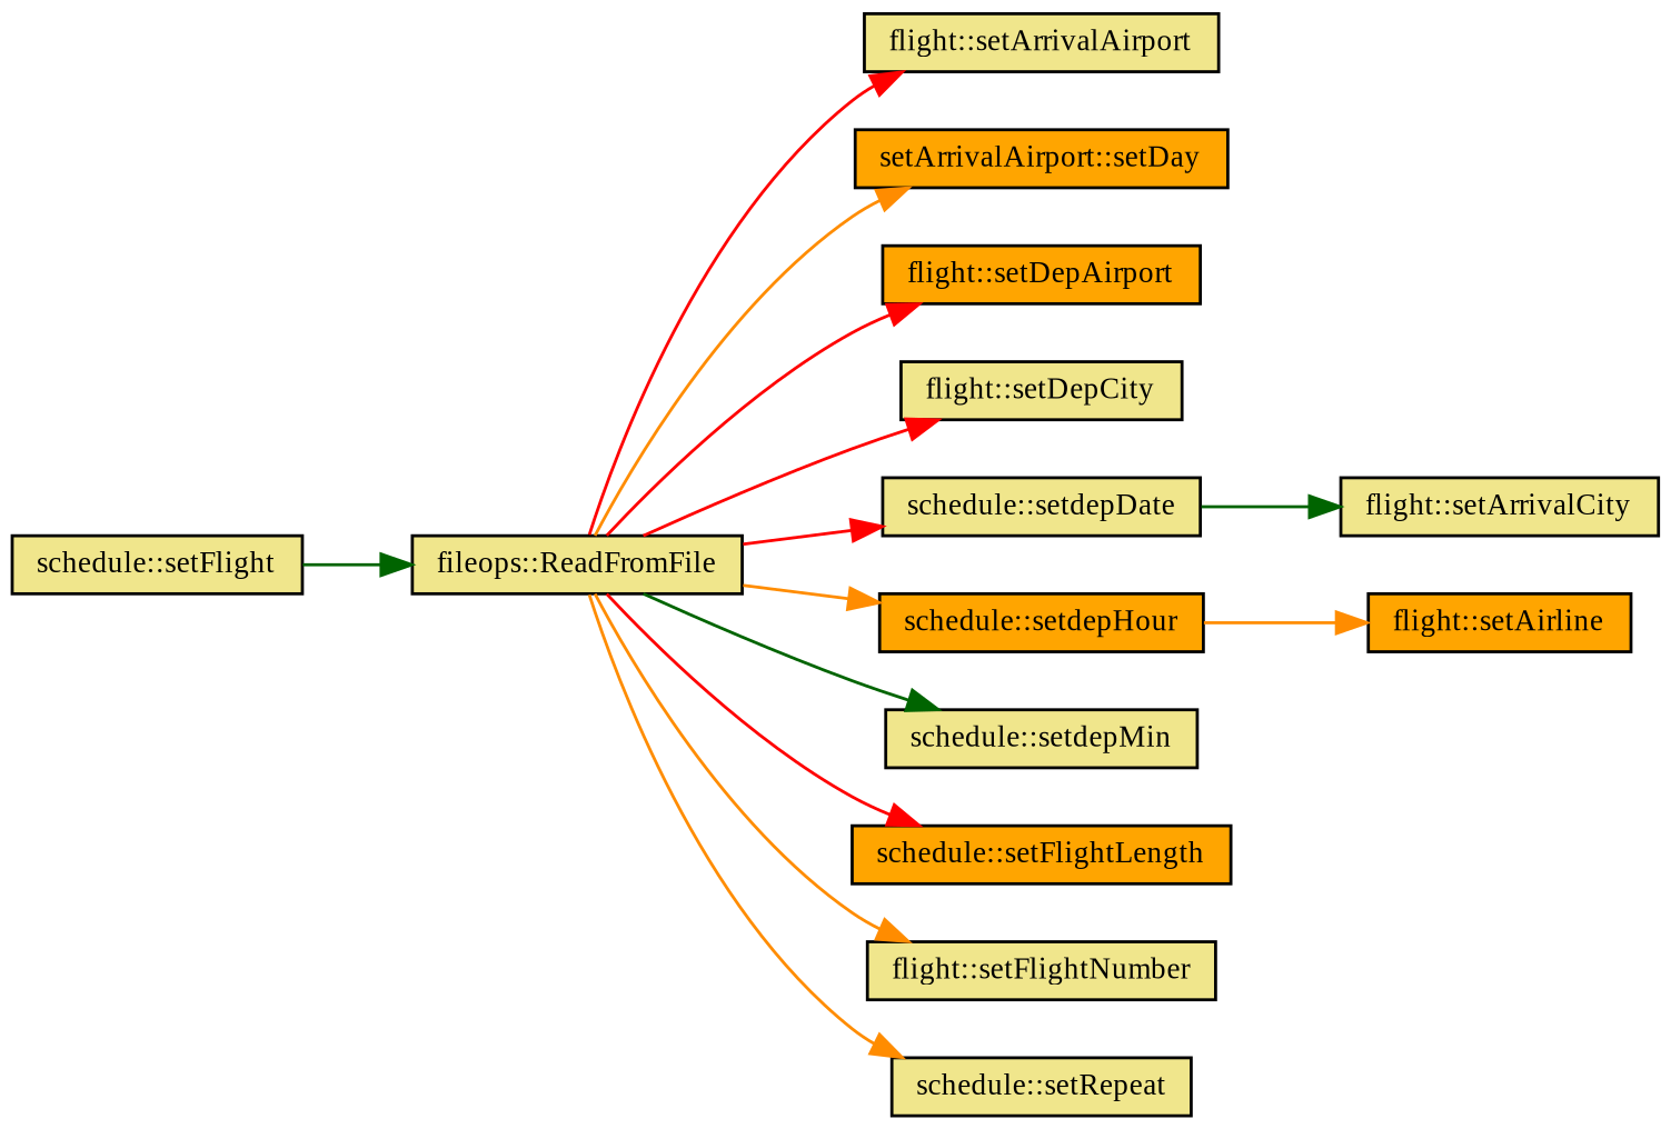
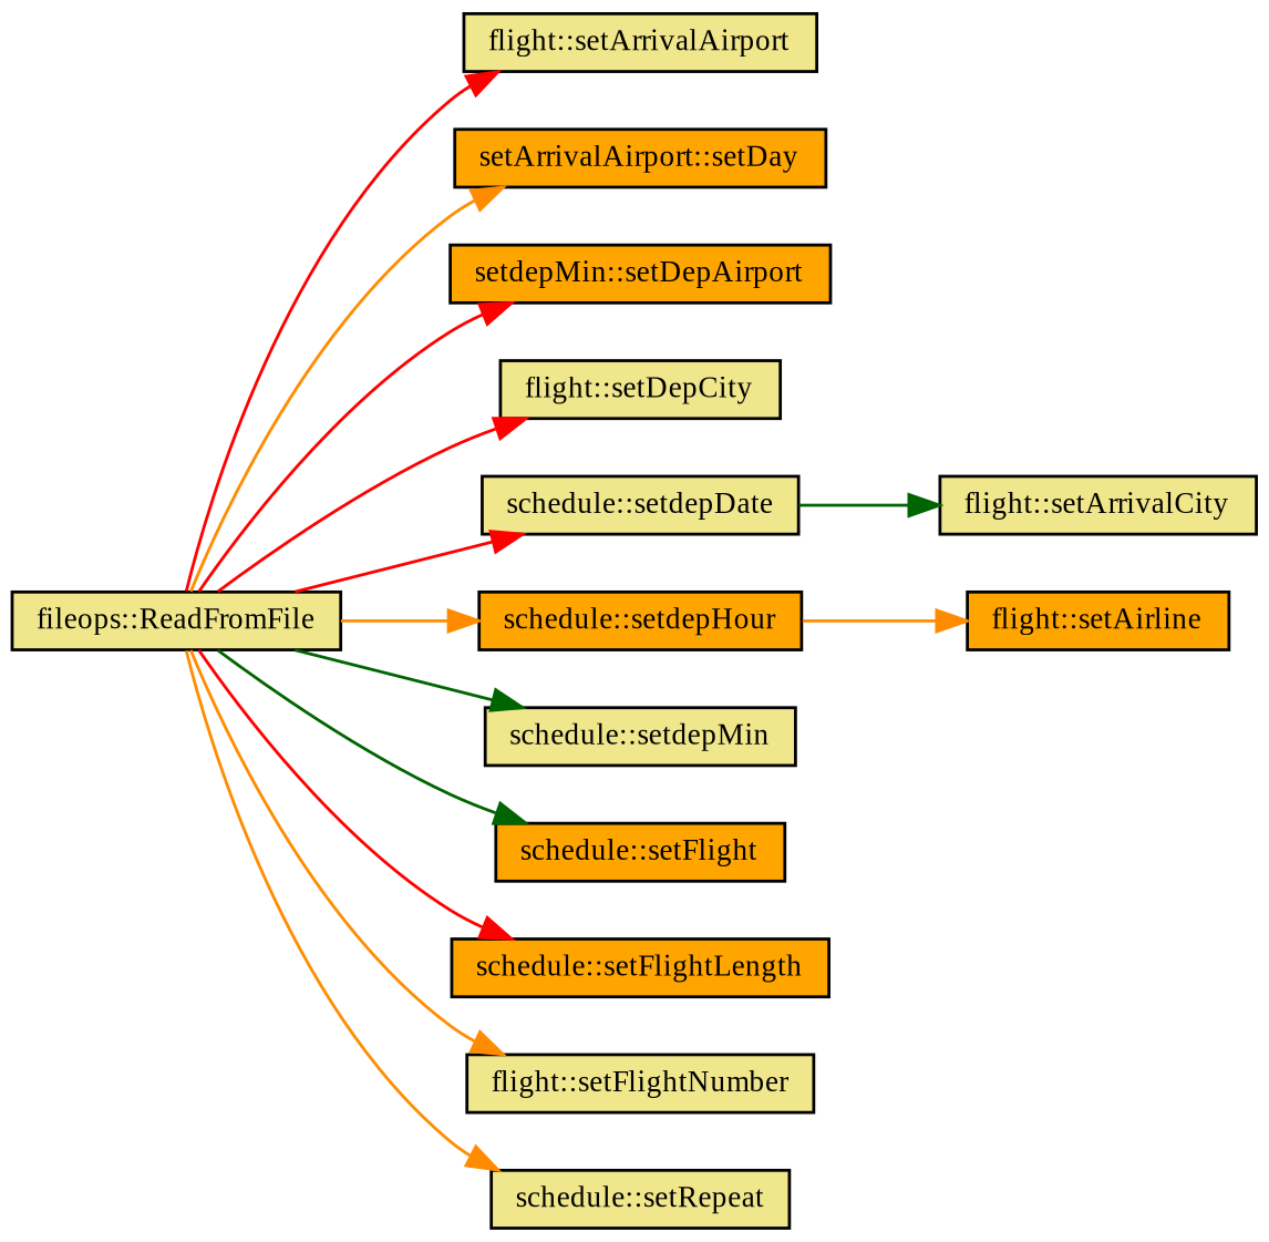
  digraph {
    fontname="Liberation Serif"
    rankdir=LR
    node [color=black fillcolor=khaki fontname="Liberation Serif" fontsize=10 shape=record style=filled]
    edge [color=red fontname="Liberation Serif" fontsize=10 labelfontname=FreeSans labelfontsize=10 style=solid]
    n1 [fontcolor=black height=0.2 label="fileops::ReadFromFile" width=0.4]
    n2 [height=0.2 label="flight::setArrivalAirport" width=0.4]
    n3 [fillcolor=orange height=0.2 label="setArrivalAirport::setDay" width=0.4]
-   n4 [fillcolor=orange height=0.2 label="flight::setDepAirport" width=0.4]
+   n4 [fillcolor=orange height=0.2 label="setdepMin::setDepAirport" width=0.4]
    n5 [height=0.2 label="flight::setDepCity" width=0.4]
    n6 [height=0.2 label="schedule::setdepDate" width=0.4]
    n7 [fillcolor=orange height=0.2 label="schedule::setdepHour" width=0.4]
    n8 [height=0.2 label="schedule::setdepMin" width=0.4]
-   n9 [height=0.2 label="schedule::setFlight" width=0.4]
+   n9 [fillcolor=orange height=0.2 label="schedule::setFlight" width=0.4]
    n10 [fillcolor=orange height=0.2 label="schedule::setFlightLength" width=0.4]
    n11 [height=0.2 label="flight::setFlightNumber" width=0.4]
    n12 [height=0.2 label="schedule::setRepeat" width=0.4]
    n13 [fillcolor=orange height=0.2 label="flight::setAirline" width=0.4]
    n14 [height=0.2 label="flight::setArrivalCity" width=0.4]
    n1 -> n2
    n1 -> n3 [color=darkorange]
    n1 -> n4
    n1 -> n5
    n1 -> n6
    n1 -> n7 [color=darkorange]
    n1 -> n8 [color=darkgreen]
-   n9 -> n1 [color=darkgreen]
+   n1 -> n9 [color=darkgreen]
    n1 -> n10
    n1 -> n11 [color=darkorange]
    n1 -> n12 [color=darkorange]
    n6 -> n14 [color=darkgreen]
    n7 -> n13 [color=darkorange]
  }
